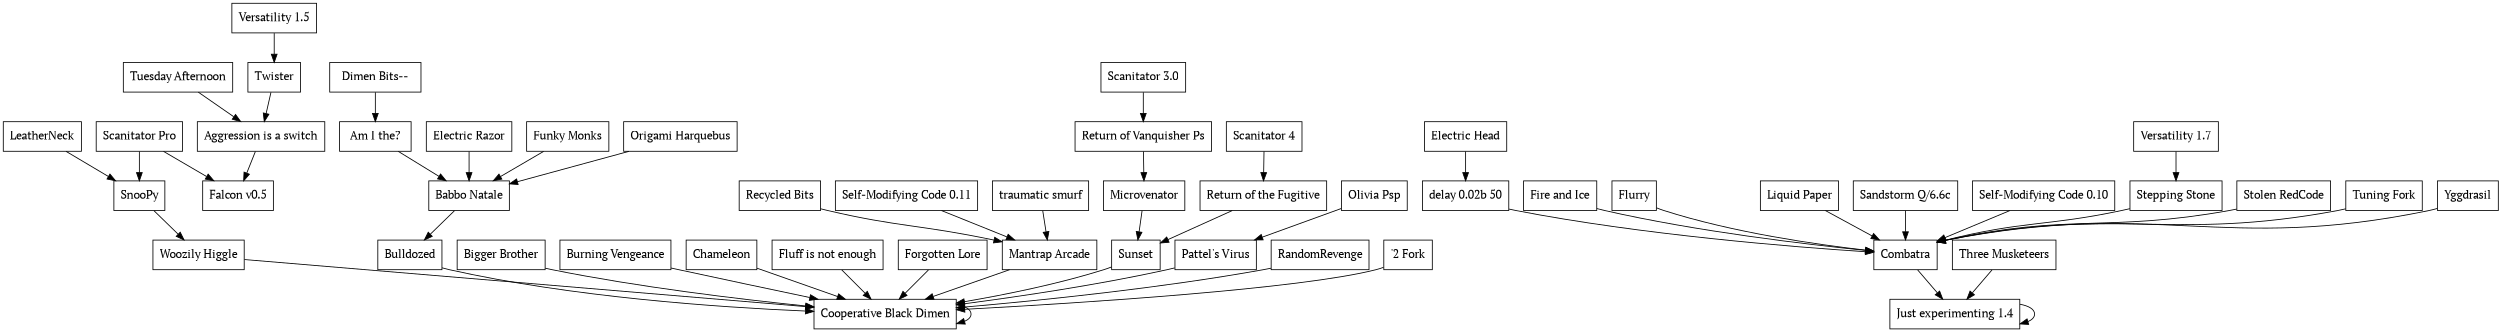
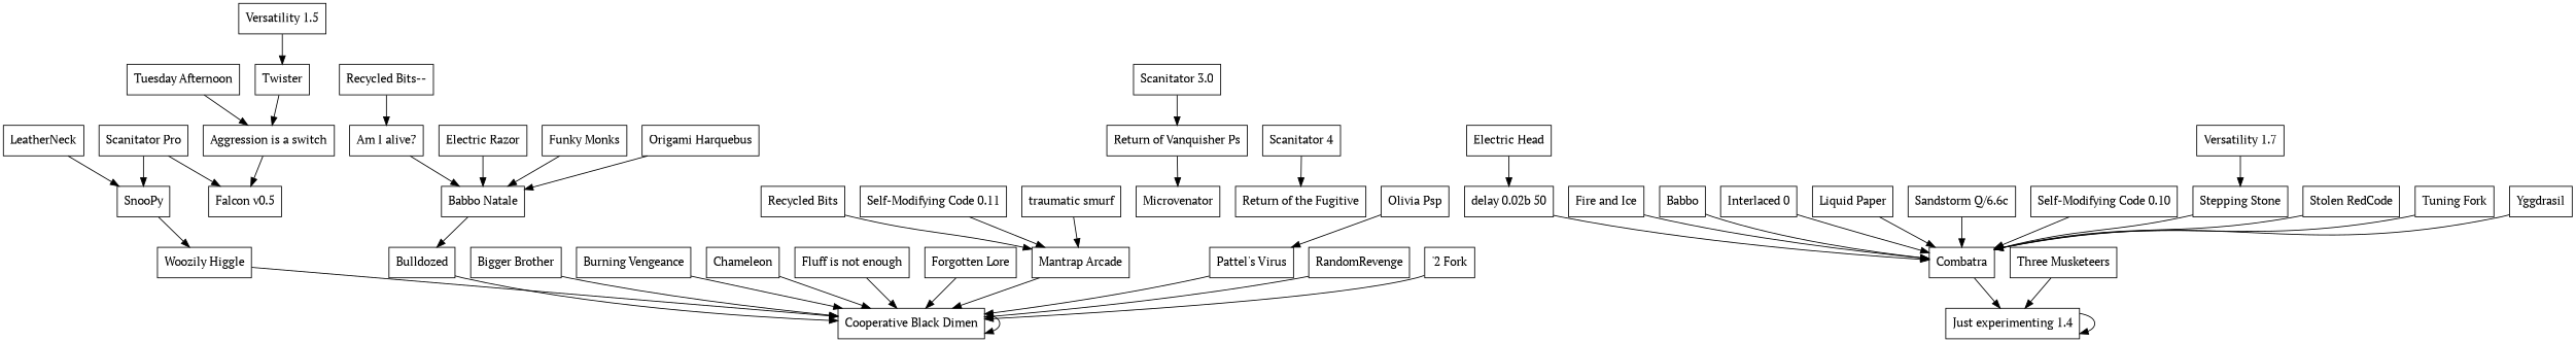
  digraph {
    fontname="PT Serif"
    node [fontname="PT Serif" shape=box]
    edge [fontname="PT Serif"]
    "Cooperative Black Dimen"
    "Just experimenting 1.4"
    "Aggression is a switch"
    "Falcon v0.5"
    SnooPy
    "Woozily Higgle"
-   "Am I alive?" [label="Am I the?"]
+   "Am I alive?"
    "Babbo Natale"
    Bulldozed
    "Bigger Brother"
    "Burning Vengeance"
    Chameleon
    Combatra
    "delay 0.02b 50"
    "Electric Head"
    "Electric Razor"
    "Fire and Ice"
    "Fluff is not enough"
-   Flurry
+   Flurry [label=Babbo]
    "Forgotten Lore"
    "Funky Monks"
+   "Interlaced 0"
    LeatherNeck
    "Liquid Paper"
    "Mantrap Arcade"
    Microvenator
-   Sunset
    "Olivia Psp"
    "Pattel's Virus"
    "Origami Harquebus"
    RandomRevenge
    "Recycled Bits"
-   "Recycled Bits--" [label="Dimen Bits--"]
+   "Recycled Bits--"
    "Return of the Fugitive"
    "Return of Vanquisher Ps"
    n36 [label="Sandstorm Q/6.6c"]
    "Scanitator 3.0"
    "Scanitator 4"
    "Scanitator Pro"
    "Self-Modifying Code 0.11"
    "Self-Modifying Code 0.10"
    "Stepping Stone"
    "Stolen RedCode"
    "Three Musketeers"
    "traumatic smurf"
    "Tuesday Afternoon"
    "Tuning Fork"
    Twister
    n49 [label="'2 Fork"]
    "Versatility 1.5"
    "Versatility 1.7"
    Yggdrasil
    subgraph sub_1 {
      rank=max
      "Cooperative Black Dimen"
      "Just experimenting 1.4"
    }
    "Cooperative Black Dimen" -> "Cooperative Black Dimen"
    "Just experimenting 1.4" -> "Just experimenting 1.4"
    "Aggression is a switch" -> "Falcon v0.5"
    SnooPy -> "Woozily Higgle"
    "Woozily Higgle" -> "Cooperative Black Dimen"
    "Am I alive?" -> "Babbo Natale"
    "Babbo Natale" -> Bulldozed
    Bulldozed -> "Cooperative Black Dimen"
    "Bigger Brother" -> "Cooperative Black Dimen"
    "Burning Vengeance" -> "Cooperative Black Dimen"
    Chameleon -> "Cooperative Black Dimen"
    Combatra -> "Just experimenting 1.4"
    "delay 0.02b 50" -> Combatra
    "Electric Head" -> "delay 0.02b 50"
    "Electric Razor" -> "Babbo Natale"
    "Fire and Ice" -> Combatra
    "Fluff is not enough" -> "Cooperative Black Dimen"
    Flurry -> Combatra
    "Forgotten Lore" -> "Cooperative Black Dimen"
    "Funky Monks" -> "Babbo Natale"
+   "Interlaced 0" -> Combatra
    LeatherNeck -> SnooPy
    "Liquid Paper" -> Combatra
    "Mantrap Arcade" -> "Cooperative Black Dimen"
-   Microvenator -> Sunset
-   Sunset -> "Cooperative Black Dimen"
    "Olivia Psp" -> "Pattel's Virus"
    "Pattel's Virus" -> "Cooperative Black Dimen"
    "Origami Harquebus" -> "Babbo Natale"
    RandomRevenge -> "Cooperative Black Dimen"
    "Recycled Bits" -> "Mantrap Arcade"
    "Recycled Bits--" -> "Am I alive?"
-   "Return of the Fugitive" -> Sunset
    "Return of Vanquisher Ps" -> Microvenator
    n36 -> Combatra
    "Scanitator 3.0" -> "Return of Vanquisher Ps"
    "Scanitator 4" -> "Return of the Fugitive"
    "Scanitator Pro" -> "Falcon v0.5"
    "Scanitator Pro" -> SnooPy
    "Self-Modifying Code 0.11" -> "Mantrap Arcade"
    "Self-Modifying Code 0.10" -> Combatra
    "Stepping Stone" -> Combatra
    "Stolen RedCode" -> Combatra
    "Three Musketeers" -> "Just experimenting 1.4"
    "traumatic smurf" -> "Mantrap Arcade"
    "Tuesday Afternoon" -> "Aggression is a switch"
    "Tuning Fork" -> Combatra
    Twister -> "Aggression is a switch"
    n49 -> "Cooperative Black Dimen"
    "Versatility 1.5" -> Twister
    "Versatility 1.7" -> "Stepping Stone"
    Yggdrasil -> Combatra
  }
